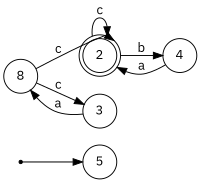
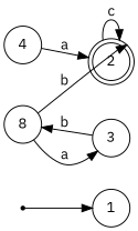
  digraph {
    fontname="IBM Plex Sans"
    rankdir=LR
    node [fontname="IBM Plex Sans" shape=circle]
    edge [fontname="IBM Plex Sans"]
    0 [shape=point]
-   1 [label=5]
+   1
    2 [shape=doublecircle]
    4
    n5 [label=8]
    3
    0 -> 1
    2 -> 2 [label=c]
-   2 -> 4 [label=b]
    4 -> 2 [label=a]
-   n5 -> 2 [headport=ne label=c]
-   n5 -> 3 [label=c]
-   3 -> n5 [label=a]
+   n5 -> 2 [headport=ne label=b]
+   n5 -> 3 [label=a]
+   3 -> n5 [label=b]
  }
